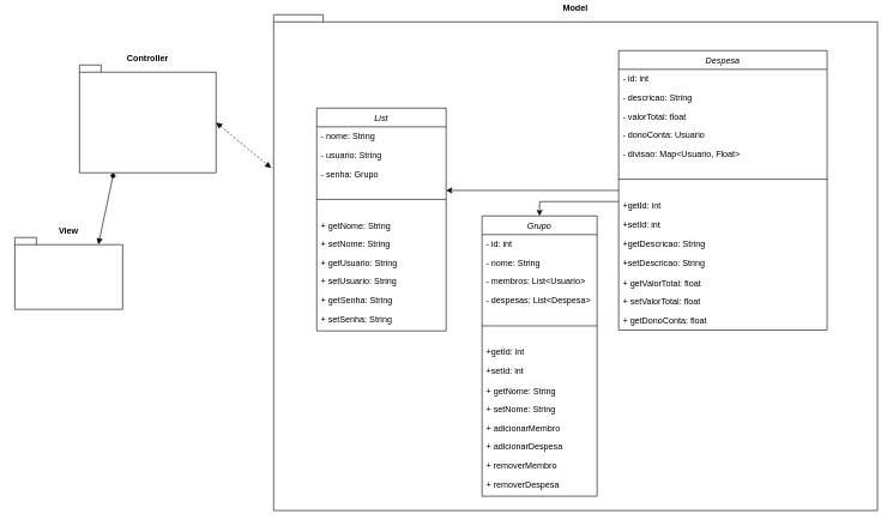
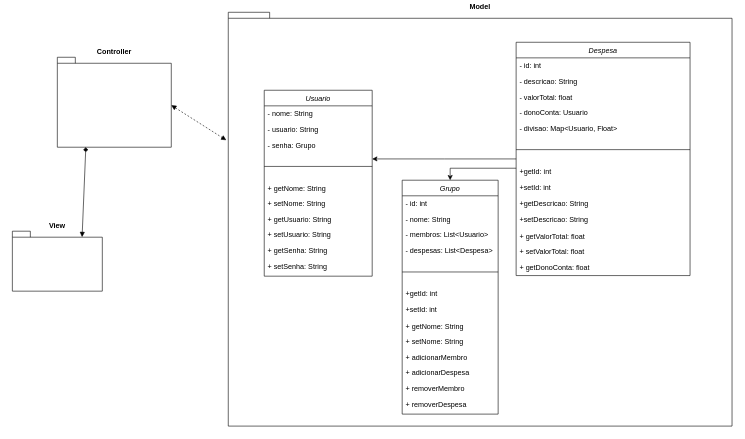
  <mxCell id="0" style=";html=1;" />
  <mxCell id="1" style=";html=1;" parent="0" />
  <mxCell id="2" value="Model" style="shape=folder;fontStyle=1;spacingTop=10;tabWidth=30;tabHeight=10;tabPosition=left;html=1;whiteSpace=wrap;horizontal=1;labelPosition=center;verticalLabelPosition=top;align=center;verticalAlign=bottom;" vertex="1" parent="1"><mxGeometry x="380" y="20" width="840" height="690" as="geometry" /></mxCell>
  <mxCell id="3" value="Grupo" style="swimlane;fontStyle=2;align=center;verticalAlign=top;childLayout=stackLayout;horizontal=1;startSize=26;horizontalStack=0;resizeParent=1;resizeLast=0;collapsible=1;marginBottom=0;rounded=0;shadow=0;strokeWidth=1;" vertex="1" parent="1"><mxGeometry x="670" y="300" width="160" height="390" as="geometry"><mxRectangle x="230" y="140" width="160" height="26" as="alternateBounds" /></mxGeometry></mxCell>
  <mxCell id="4" value="- id: int" style="text;align=left;verticalAlign=top;spacingLeft=4;spacingRight=4;overflow=hidden;rotatable=0;points=[[0,0.5],[1,0.5]];portConstraint=eastwest;rounded=0;shadow=0;html=0;" vertex="1" parent="3"><mxGeometry y="26" width="160" height="26" as="geometry" /></mxCell>
  <mxCell id="5" value="- nome: String" style="text;align=left;verticalAlign=top;spacingLeft=4;spacingRight=4;overflow=hidden;rotatable=0;points=[[0,0.5],[1,0.5]];portConstraint=eastwest;rounded=0;shadow=0;html=0;" vertex="1" parent="3"><mxGeometry y="52" width="160" height="26" as="geometry" /></mxCell>
  <mxCell id="6" value="- membros: List&lt;Usuario&gt;" style="text;align=left;verticalAlign=top;spacingLeft=4;spacingRight=4;overflow=hidden;rotatable=0;points=[[0,0.5],[1,0.5]];portConstraint=eastwest;rounded=0;shadow=0;html=0;" vertex="1" parent="3"><mxGeometry y="78" width="160" height="26" as="geometry" /></mxCell>
  <mxCell id="7" value="- despesas: List&lt;Despesa&gt;" style="text;align=left;verticalAlign=top;spacingLeft=4;spacingRight=4;overflow=hidden;rotatable=0;points=[[0,0.5],[1,0.5]];portConstraint=eastwest;rounded=0;shadow=0;html=0;" vertex="1" parent="3"><mxGeometry y="104" width="160" height="26" as="geometry" /></mxCell>
  <mxCell id="8" value="" style="line;html=1;strokeWidth=1;align=left;verticalAlign=middle;spacingTop=-1;spacingLeft=3;spacingRight=3;rotatable=0;labelPosition=right;points=[];portConstraint=eastwest;" vertex="1" parent="3"><mxGeometry y="130" width="160" height="46" as="geometry" /></mxCell>
  <mxCell id="9" value="+getId: int&#10;" style="text;align=left;verticalAlign=top;spacingLeft=4;spacingRight=4;overflow=hidden;rotatable=0;points=[[0,0.5],[1,0.5]];portConstraint=eastwest;rounded=0;shadow=0;html=0;" vertex="1" parent="3"><mxGeometry y="176" width="160" height="27" as="geometry" /></mxCell>
  <mxCell id="10" value="+setId: int" style="text;align=left;verticalAlign=top;spacingLeft=4;spacingRight=4;overflow=hidden;rotatable=0;points=[[0,0.5],[1,0.5]];portConstraint=eastwest;rounded=0;shadow=0;html=0;" vertex="1" parent="3"><mxGeometry y="203" width="160" height="27" as="geometry" /></mxCell>
  <mxCell id="11" value="+ getNome: String" style="text;align=left;verticalAlign=top;spacingLeft=4;spacingRight=4;overflow=hidden;rotatable=0;points=[[0,0.5],[1,0.5]];portConstraint=eastwest;rounded=0;shadow=0;html=0;" vertex="1" parent="3"><mxGeometry y="230" width="160" height="26" as="geometry" /></mxCell>
  <mxCell id="12" value="+ setNome: String" style="text;align=left;verticalAlign=top;spacingLeft=4;spacingRight=4;overflow=hidden;rotatable=0;points=[[0,0.5],[1,0.5]];portConstraint=eastwest;rounded=0;shadow=0;html=0;" vertex="1" parent="3"><mxGeometry y="256" width="160" height="26" as="geometry" /></mxCell>
  <mxCell id="13" value="+ adicionarMembro" style="text;align=left;verticalAlign=top;spacingLeft=4;spacingRight=4;overflow=hidden;rotatable=0;points=[[0,0.5],[1,0.5]];portConstraint=eastwest;" vertex="1" parent="3"><mxGeometry y="282" width="160" height="26" as="geometry" /></mxCell>
  <mxCell id="14" value="+ adicionarDespesa" style="text;align=left;verticalAlign=top;spacingLeft=4;spacingRight=4;overflow=hidden;rotatable=0;points=[[0,0.5],[1,0.5]];portConstraint=eastwest;" vertex="1" parent="3"><mxGeometry y="308" width="160" height="26" as="geometry" /></mxCell>
  <mxCell id="15" value="+ removerMembro" style="text;align=left;verticalAlign=top;spacingLeft=4;spacingRight=4;overflow=hidden;rotatable=0;points=[[0,0.5],[1,0.5]];portConstraint=eastwest;" vertex="1" parent="3"><mxGeometry y="334" width="160" height="26" as="geometry" /></mxCell>
  <mxCell id="16" value="+ removerDespesa" style="text;align=left;verticalAlign=top;spacingLeft=4;spacingRight=4;overflow=hidden;rotatable=0;points=[[0,0.5],[1,0.5]];portConstraint=eastwest;" vertex="1" parent="3"><mxGeometry y="360" width="160" height="26" as="geometry" /></mxCell>
  <mxCell id="17" style="edgeStyle=orthogonalEdgeStyle;rounded=0;orthogonalLoop=1;jettySize=auto;html=1;" edge="1" parent="1" source="18"><mxGeometry relative="1" as="geometry"><mxPoint x="620" y="264.5" as="targetPoint" /></mxGeometry></mxCell>
  <mxCell id="18" value="Despesa" style="swimlane;fontStyle=2;align=center;verticalAlign=top;childLayout=stackLayout;horizontal=1;startSize=26;horizontalStack=0;resizeParent=1;resizeLast=0;collapsible=1;marginBottom=0;rounded=0;shadow=0;strokeWidth=1;" vertex="1" parent="1"><mxGeometry x="860" y="70" width="290" height="389" as="geometry"><mxRectangle x="230" y="140" width="160" height="26" as="alternateBounds" /></mxGeometry></mxCell>
  <mxCell id="19" value="- id: int" style="text;align=left;verticalAlign=top;spacingLeft=4;spacingRight=4;overflow=hidden;rotatable=0;points=[[0,0.5],[1,0.5]];portConstraint=eastwest;rounded=0;shadow=0;html=0;" vertex="1" parent="18"><mxGeometry y="26" width="290" height="26" as="geometry" /></mxCell>
  <mxCell id="20" value="- descricao: String" style="text;align=left;verticalAlign=top;spacingLeft=4;spacingRight=4;overflow=hidden;rotatable=0;points=[[0,0.5],[1,0.5]];portConstraint=eastwest;rounded=0;shadow=0;html=0;" vertex="1" parent="18"><mxGeometry y="52" width="290" height="26" as="geometry" /></mxCell>
  <mxCell id="21" value="- valorTotal: float" style="text;align=left;verticalAlign=top;spacingLeft=4;spacingRight=4;overflow=hidden;rotatable=0;points=[[0,0.5],[1,0.5]];portConstraint=eastwest;rounded=0;shadow=0;html=0;" vertex="1" parent="18"><mxGeometry y="78" width="290" height="26" as="geometry" /></mxCell>
  <mxCell id="22" value="- donoConta: Usuario" style="text;align=left;verticalAlign=top;spacingLeft=4;spacingRight=4;overflow=hidden;rotatable=0;points=[[0,0.5],[1,0.5]];portConstraint=eastwest;rounded=0;shadow=0;html=0;" vertex="1" parent="18"><mxGeometry y="104" width="290" height="26" as="geometry" /></mxCell>
  <mxCell id="23" value="- divisao: Map&lt;Usuario, Float&gt;" style="text;align=left;verticalAlign=top;spacingLeft=4;spacingRight=4;overflow=hidden;rotatable=0;points=[[0,0.5],[1,0.5]];portConstraint=eastwest;rounded=0;shadow=0;html=0;" vertex="1" parent="18"><mxGeometry y="130" width="290" height="26" as="geometry" /></mxCell>
  <mxCell id="24" value="" style="line;html=1;strokeWidth=1;align=left;verticalAlign=middle;spacingTop=-1;spacingLeft=3;spacingRight=3;rotatable=0;labelPosition=right;points=[];portConstraint=eastwest;" vertex="1" parent="18"><mxGeometry y="156" width="290" height="46" as="geometry" /></mxCell>
  <mxCell id="25" value="+getId: int&#10;" style="text;align=left;verticalAlign=top;spacingLeft=4;spacingRight=4;overflow=hidden;rotatable=0;points=[[0,0.5],[1,0.5]];portConstraint=eastwest;rounded=0;shadow=0;html=0;" vertex="1" parent="18"><mxGeometry y="202" width="290" height="27" as="geometry" /></mxCell>
  <mxCell id="26" value="+setId: int" style="text;align=left;verticalAlign=top;spacingLeft=4;spacingRight=4;overflow=hidden;rotatable=0;points=[[0,0.5],[1,0.5]];portConstraint=eastwest;rounded=0;shadow=0;html=0;" vertex="1" parent="18"><mxGeometry y="229" width="290" height="27" as="geometry" /></mxCell>
  <mxCell id="27" value="+getDescricao: String&#10;" style="text;align=left;verticalAlign=top;spacingLeft=4;spacingRight=4;overflow=hidden;rotatable=0;points=[[0,0.5],[1,0.5]];portConstraint=eastwest;rounded=0;shadow=0;html=0;" vertex="1" parent="18"><mxGeometry y="256" width="290" height="27" as="geometry" /></mxCell>
  <mxCell id="28" value="+setDescricao: String&#10;" style="text;align=left;verticalAlign=top;spacingLeft=4;spacingRight=4;overflow=hidden;rotatable=0;points=[[0,0.5],[1,0.5]];portConstraint=eastwest;rounded=0;shadow=0;html=0;" vertex="1" parent="18"><mxGeometry y="283" width="290" height="27" as="geometry" /></mxCell>
  <mxCell id="29" value="+ getValorTotal: float" style="text;align=left;verticalAlign=top;spacingLeft=4;spacingRight=4;overflow=hidden;rotatable=0;points=[[0,0.5],[1,0.5]];portConstraint=eastwest;rounded=0;shadow=0;html=0;" vertex="1" parent="18"><mxGeometry y="310" width="290" height="26" as="geometry" /></mxCell>
  <mxCell id="30" value="+ setValorTotal: float" style="text;align=left;verticalAlign=top;spacingLeft=4;spacingRight=4;overflow=hidden;rotatable=0;points=[[0,0.5],[1,0.5]];portConstraint=eastwest;rounded=0;shadow=0;html=0;" vertex="1" parent="18"><mxGeometry y="336" width="290" height="27" as="geometry" /></mxCell>
  <mxCell id="31" value="+ getDonoConta: float" style="text;align=left;verticalAlign=top;spacingLeft=4;spacingRight=4;overflow=hidden;rotatable=0;points=[[0,0.5],[1,0.5]];portConstraint=eastwest;rounded=0;shadow=0;html=0;" vertex="1" parent="18"><mxGeometry y="363" width="290" height="26" as="geometry" /></mxCell>
- <mxCell id="32" value="List" style="swimlane;fontStyle=2;align=center;verticalAlign=top;childLayout=stackLayout;horizontal=1;startSize=26;horizontalStack=0;resizeParent=1;resizeLast=0;collapsible=1;marginBottom=0;rounded=0;shadow=0;strokeWidth=1;" vertex="1" parent="1"><mxGeometry x="440" y="150" width="180" height="310" as="geometry"><mxRectangle x="230" y="140" width="160" height="26" as="alternateBounds" /></mxGeometry></mxCell>
+ <mxCell id="32" value="Usuario" style="swimlane;fontStyle=2;align=center;verticalAlign=top;childLayout=stackLayout;horizontal=1;startSize=26;horizontalStack=0;resizeParent=1;resizeLast=0;collapsible=1;marginBottom=0;rounded=0;shadow=0;strokeWidth=1;" vertex="1" parent="1"><mxGeometry x="440" y="150" width="180" height="310" as="geometry"><mxRectangle x="230" y="140" width="160" height="26" as="alternateBounds" /></mxGeometry></mxCell>
  <mxCell id="33" value="- nome: String" style="text;align=left;verticalAlign=top;spacingLeft=4;spacingRight=4;overflow=hidden;rotatable=0;points=[[0,0.5],[1,0.5]];portConstraint=eastwest;rounded=0;shadow=0;html=0;" vertex="1" parent="32"><mxGeometry y="26" width="180" height="26" as="geometry" /></mxCell>
  <mxCell id="34" value="- usuario: String" style="text;align=left;verticalAlign=top;spacingLeft=4;spacingRight=4;overflow=hidden;rotatable=0;points=[[0,0.5],[1,0.5]];portConstraint=eastwest;rounded=0;shadow=0;html=0;" vertex="1" parent="32"><mxGeometry y="52" width="180" height="26" as="geometry" /></mxCell>
  <mxCell id="35" value="- senha: Grupo" style="text;align=left;verticalAlign=top;spacingLeft=4;spacingRight=4;overflow=hidden;rotatable=0;points=[[0,0.5],[1,0.5]];portConstraint=eastwest;rounded=0;shadow=0;html=0;" vertex="1" parent="32"><mxGeometry y="78" width="180" height="26" as="geometry" /></mxCell>
  <mxCell id="36" value="" style="line;html=1;strokeWidth=1;align=left;verticalAlign=middle;spacingTop=-1;spacingLeft=3;spacingRight=3;rotatable=0;labelPosition=right;points=[];portConstraint=eastwest;" vertex="1" parent="32"><mxGeometry y="104" width="180" height="46" as="geometry" /></mxCell>
  <mxCell id="37" value="+ getNome: String" style="text;align=left;verticalAlign=top;spacingLeft=4;spacingRight=4;overflow=hidden;rotatable=0;points=[[0,0.5],[1,0.5]];portConstraint=eastwest;rounded=0;shadow=0;html=0;" vertex="1" parent="32"><mxGeometry y="150" width="180" height="26" as="geometry" /></mxCell>
  <mxCell id="38" value="+ setNome: String" style="text;align=left;verticalAlign=top;spacingLeft=4;spacingRight=4;overflow=hidden;rotatable=0;points=[[0,0.5],[1,0.5]];portConstraint=eastwest;rounded=0;shadow=0;html=0;" vertex="1" parent="32"><mxGeometry y="176" width="180" height="26" as="geometry" /></mxCell>
  <mxCell id="39" value="+ getUsuario: String" style="text;align=left;verticalAlign=top;spacingLeft=4;spacingRight=4;overflow=hidden;rotatable=0;points=[[0,0.5],[1,0.5]];portConstraint=eastwest;rounded=0;shadow=0;html=0;" vertex="1" parent="32"><mxGeometry y="202" width="180" height="26" as="geometry" /></mxCell>
  <mxCell id="40" value="+ setUsuario: String" style="text;align=left;verticalAlign=top;spacingLeft=4;spacingRight=4;overflow=hidden;rotatable=0;points=[[0,0.5],[1,0.5]];portConstraint=eastwest;rounded=0;shadow=0;html=0;" vertex="1" parent="32"><mxGeometry y="228" width="180" height="26" as="geometry" /></mxCell>
  <mxCell id="41" value="+ getSenha: String" style="text;align=left;verticalAlign=top;spacingLeft=4;spacingRight=4;overflow=hidden;rotatable=0;points=[[0,0.5],[1,0.5]];portConstraint=eastwest;rounded=0;shadow=0;html=0;" vertex="1" parent="32"><mxGeometry y="254" width="180" height="26" as="geometry" /></mxCell>
  <mxCell id="42" value="+ setSenha: String" style="text;align=left;verticalAlign=top;spacingLeft=4;spacingRight=4;overflow=hidden;rotatable=0;points=[[0,0.5],[1,0.5]];portConstraint=eastwest;rounded=0;shadow=0;html=0;" vertex="1" parent="32"><mxGeometry y="280" width="180" height="26" as="geometry" /></mxCell>
  <mxCell id="43" style="edgeStyle=orthogonalEdgeStyle;rounded=0;orthogonalLoop=1;jettySize=auto;html=1;entryX=0.5;entryY=0;entryDx=0;entryDy=0;" edge="1" parent="1" source="25" target="3"><mxGeometry relative="1" as="geometry"><Array as="points"><mxPoint x="750" y="280" /></Array></mxGeometry></mxCell>
- <mxCell id="44" value="Controller" style="shape=folder;fontStyle=1;spacingTop=10;tabWidth=30;tabHeight=10;tabPosition=left;html=1;whiteSpace=wrap;horizontal=1;labelPosition=center;verticalLabelPosition=top;align=center;verticalAlign=bottom;" vertex="1" parent="1"><mxGeometry x="110" y="90" width="190" height="150" as="geometry" /></mxCell>
- <mxCell id="45" value="View" style="shape=folder;fontStyle=1;spacingTop=10;tabWidth=30;tabHeight=10;tabPosition=left;html=1;whiteSpace=wrap;horizontal=1;labelPosition=center;verticalLabelPosition=top;align=center;verticalAlign=bottom;" vertex="1" parent="1"><mxGeometry x="20" y="330" width="150" height="100" as="geometry" /></mxCell>
+ <mxCell id="44" value="Controller" style="shape=folder;fontStyle=1;spacingTop=10;tabWidth=30;tabHeight=10;tabPosition=left;html=1;whiteSpace=wrap;horizontal=1;labelPosition=center;verticalLabelPosition=top;align=center;verticalAlign=bottom;" vertex="1" parent="1"><mxGeometry x="95" y="95" width="190" height="150" as="geometry" /></mxCell>
+ <mxCell id="45" value="View" style="shape=folder;fontStyle=1;spacingTop=10;tabWidth=30;tabHeight=10;tabPosition=left;html=1;whiteSpace=wrap;horizontal=1;labelPosition=center;verticalLabelPosition=top;align=center;verticalAlign=bottom;" vertex="1" parent="1"><mxGeometry x="20" y="385" width="150" height="100" as="geometry" /></mxCell>
  <mxCell id="46" value="" style="endArrow=diamond;startArrow=block;endFill=1;startFill=1;html=1;rounded=0;entryX=0.25;entryY=1;entryDx=0;entryDy=0;entryPerimeter=0;exitX=0.775;exitY=0.098;exitDx=0;exitDy=0;exitPerimeter=0;" edge="1" parent="1" source="45" target="44"><mxGeometry width="160" relative="1" as="geometry"><mxPoint x="70" y="280" as="sourcePoint" /><mxPoint x="230" y="280" as="targetPoint" /></mxGeometry></mxCell>
  <mxCell id="47" value="" style="endArrow=block;startArrow=block;endFill=1;startFill=1;html=1;rounded=0;entryX=-0.004;entryY=0.309;entryDx=0;entryDy=0;entryPerimeter=0;exitX=0;exitY=0;exitDx=190;exitDy=80;exitPerimeter=0;dashed=1;" edge="1" parent="1" source="44" target="2"><mxGeometry width="160" relative="1" as="geometry"><mxPoint x="338" y="220" as="sourcePoint" /><mxPoint x="380" y="120" as="targetPoint" /></mxGeometry></mxCell>
